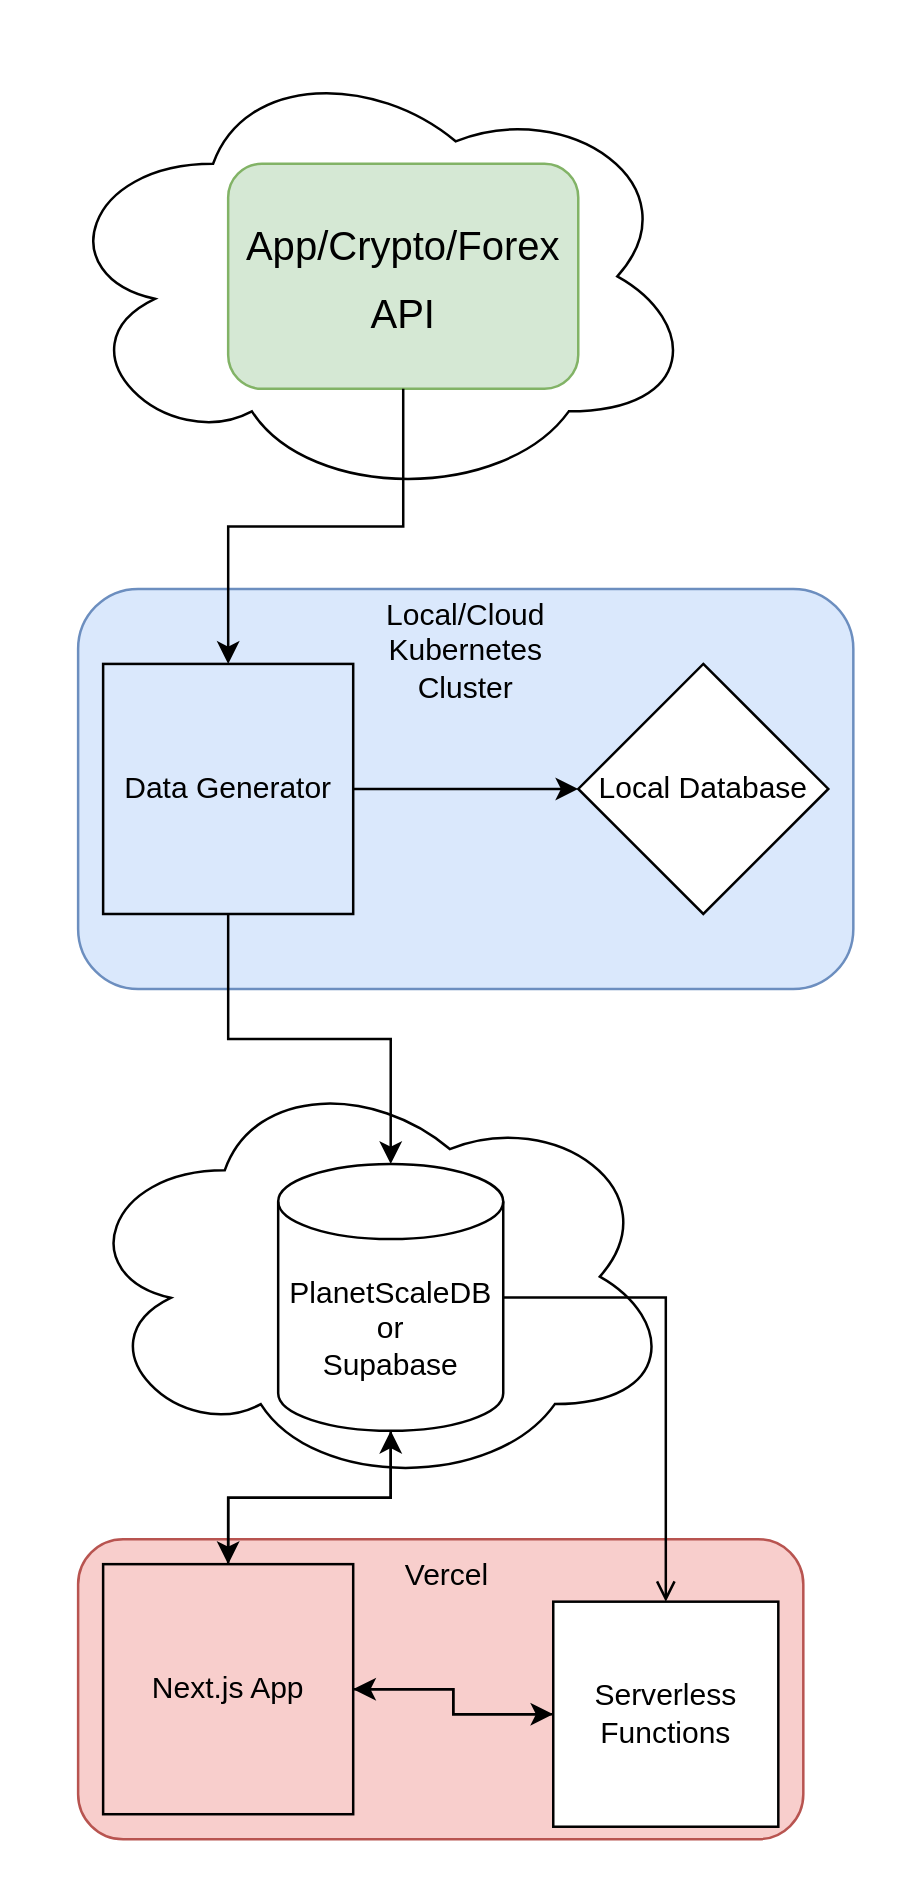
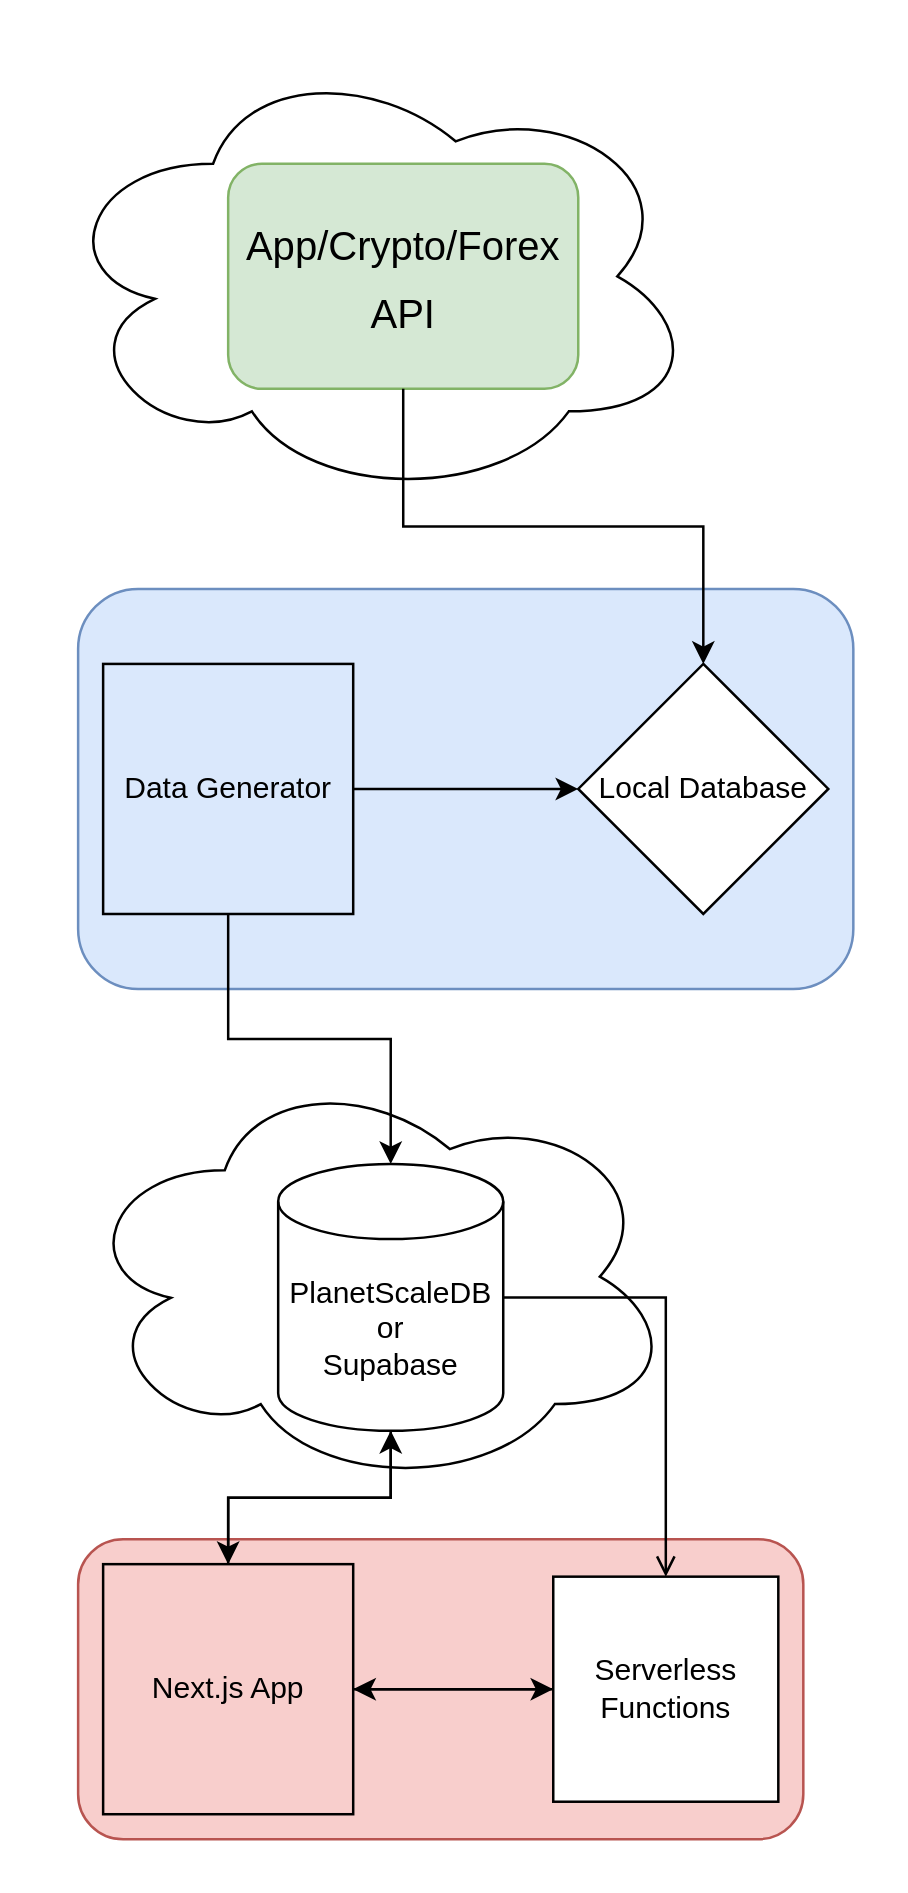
  <mxCell id="0" />
  <mxCell id="1" parent="0" />
  <mxCell id="2" value="" style="ellipse;shape=cloud;whiteSpace=wrap;html=1;" vertex="1" parent="1"><mxGeometry x="29.32" y="425" width="240" height="170" as="geometry" /></mxCell>
  <mxCell id="3" value="" style="rounded=1;whiteSpace=wrap;html=1;fillColor=#f8cecc;strokeColor=#b85450;" vertex="1" parent="1"><mxGeometry x="30.69" y="615" width="290" height="120" as="geometry" /></mxCell>
  <mxCell id="4" value="" style="ellipse;shape=cloud;whiteSpace=wrap;html=1;" vertex="1" parent="1"><mxGeometry x="20" y="20" width="258.64" height="180" as="geometry" /></mxCell>
  <mxCell id="5" value="&lt;font style=&quot;font-size: 16px;&quot;&gt;App/Crypto/Forex API&lt;/font&gt;" style="rounded=1;whiteSpace=wrap;html=1;fontSize=22;fillColor=#d5e8d4;strokeColor=#82b366;" vertex="1" parent="1"><mxGeometry x="90.69" y="65" width="140" height="90" as="geometry" /></mxCell>
  <mxCell id="6" value="" style="rounded=1;whiteSpace=wrap;html=1;fillColor=#dae8fc;strokeColor=#6c8ebf;" vertex="1" parent="1"><mxGeometry x="30.69" y="235" width="310" height="160" as="geometry" /></mxCell>
  <mxCell id="7" style="edgeStyle=orthogonalEdgeStyle;rounded=0;orthogonalLoop=1;jettySize=auto;html=1;" edge="1" parent="1" source="8" target="9"><mxGeometry relative="1" as="geometry" /></mxCell>
  <mxCell id="8" value="Data Generator" style="whiteSpace=wrap;html=1;aspect=fixed;fillColor=#dae8fc;" vertex="1" parent="1"><mxGeometry x="40.69" y="265" width="100" height="100" as="geometry" /></mxCell>
  <mxCell id="9" value="Local Database" style="rhombus;whiteSpace=wrap;html=1;aspect=fixed;" vertex="1" parent="1"><mxGeometry x="230.69" y="265" width="100" height="100" as="geometry" /></mxCell>
- <mxCell id="10" style="edgeStyle=orthogonalEdgeStyle;rounded=0;orthogonalLoop=1;jettySize=auto;html=1;exitX=0.5;exitY=1;exitDx=0;exitDy=0;" edge="1" parent="1" source="5" target="8"><mxGeometry relative="1" as="geometry" /></mxCell>
- <mxCell id="11" value="Local/Cloud Kubernetes Cluster" style="text;html=1;strokeColor=none;fillColor=none;align=center;verticalAlign=middle;whiteSpace=wrap;rounded=0;" vertex="1" parent="1"><mxGeometry x="140.69" y="235" width="90" height="50" as="geometry" /></mxCell>
+ <mxCell id="10" style="edgeStyle=orthogonalEdgeStyle;rounded=0;orthogonalLoop=1;jettySize=auto;html=1;exitX=0.5;exitY=1;exitDx=0;exitDy=0;" edge="1" parent="1" source="5" target="9"><mxGeometry relative="1" as="geometry" /></mxCell>
  <mxCell id="12" style="edgeStyle=orthogonalEdgeStyle;rounded=0;orthogonalLoop=1;jettySize=auto;html=1;exitX=0.5;exitY=0;exitDx=0;exitDy=0;" edge="1" parent="1" source="14" target="19"><mxGeometry relative="1" as="geometry" /></mxCell>
  <mxCell id="13" style="edgeStyle=orthogonalEdgeStyle;rounded=0;orthogonalLoop=1;jettySize=auto;html=1;exitX=1;exitY=0.5;exitDx=0;exitDy=0;entryX=0;entryY=0.5;entryDx=0;entryDy=0;" edge="1" parent="1" source="14" target="16"><mxGeometry relative="1" as="geometry" /></mxCell>
  <mxCell id="14" value="Next.js App" style="whiteSpace=wrap;html=1;aspect=fixed;fillColor=#f8cecc;" vertex="1" parent="1"><mxGeometry x="40.69" y="625" width="100" height="100" as="geometry" /></mxCell>
  <mxCell id="15" style="edgeStyle=orthogonalEdgeStyle;rounded=0;orthogonalLoop=1;jettySize=auto;html=1;entryX=1;entryY=0.5;entryDx=0;entryDy=0;" edge="1" parent="1" source="16" target="14"><mxGeometry relative="1" as="geometry" /></mxCell>
- <mxCell id="16" value="Serverless Functions" style="whiteSpace=wrap;html=1;aspect=fixed;" vertex="1" parent="1"><mxGeometry x="220.69" y="640" width="90" height="90" as="geometry" /></mxCell>
+ <mxCell id="16" value="Serverless Functions" style="whiteSpace=wrap;html=1;aspect=fixed;" vertex="1" parent="1"><mxGeometry x="220.69" y="630" width="90" height="90" as="geometry" /></mxCell>
  <mxCell id="17" style="edgeStyle=orthogonalEdgeStyle;rounded=0;orthogonalLoop=1;jettySize=auto;html=1;endArrow=open;" edge="1" parent="1" source="19" target="16"><mxGeometry relative="1" as="geometry" /></mxCell>
  <mxCell id="18" style="edgeStyle=orthogonalEdgeStyle;rounded=0;orthogonalLoop=1;jettySize=auto;html=1;entryX=0.5;entryY=0;entryDx=0;entryDy=0;" edge="1" parent="1" source="19" target="14"><mxGeometry relative="1" as="geometry" /></mxCell>
  <mxCell id="19" value="PlanetScaleDB&lt;br&gt;or&lt;br&gt;Supabase" style="shape=cylinder3;whiteSpace=wrap;html=1;boundedLbl=1;backgroundOutline=1;size=15;" vertex="1" parent="1"><mxGeometry x="110.69" y="465" width="90" height="106.67" as="geometry" /></mxCell>
- <mxCell id="20" value="Vercel" style="text;html=1;strokeColor=none;fillColor=none;align=center;verticalAlign=middle;whiteSpace=wrap;rounded=0;" vertex="1" parent="1"><mxGeometry x="145.69" y="615" width="65" height="30" as="geometry" /></mxCell>
  <mxCell id="21" style="edgeStyle=orthogonalEdgeStyle;rounded=0;orthogonalLoop=1;jettySize=auto;html=1;exitX=0.5;exitY=1;exitDx=0;exitDy=0;entryX=0.5;entryY=0;entryDx=0;entryDy=0;entryPerimeter=0;" edge="1" parent="1" source="8" target="19"><mxGeometry relative="1" as="geometry" /></mxCell>
